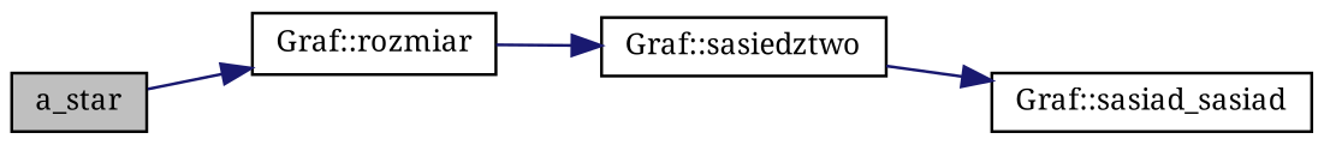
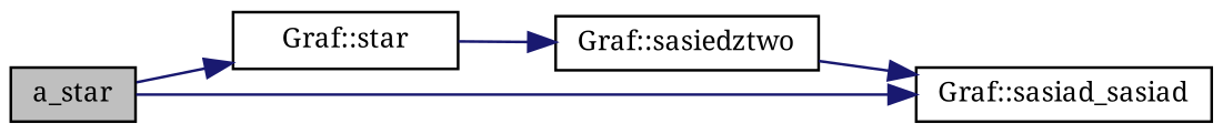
  digraph {
    fontname="Noto Serif"
    rankdir=LR
    node [color=black fillcolor=white fontname="Noto Serif" fontsize=10 shape=record style=filled]
    edge [color=midnightblue fontname="Noto Serif" fontsize=10 labelfontname=Helvetica labelfontsize=10 style=solid]
    n1 [fillcolor=grey75 fontcolor=black height=0.2 label=a_star width=0.4]
-   n2 [height=0.2 label="Graf::rozmiar" width=0.4]
+   n2 [height=0.2 label="Graf::star" width=0.4]
    n3 [height=0.2 label="Graf::sasiad_sasiad" width=0.4]
    n4 [height=0.2 label="Graf::sasiedztwo" width=0.4]
    n1 -> n2
+   n1 -> n3
    n2 -> n4
    n4 -> n3
  }
